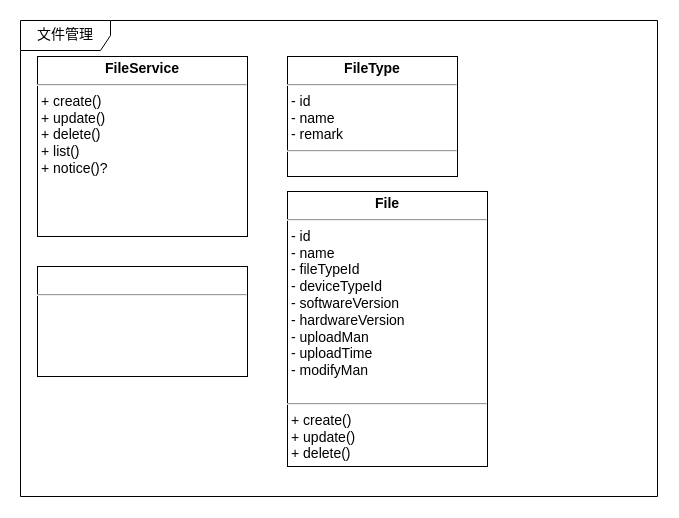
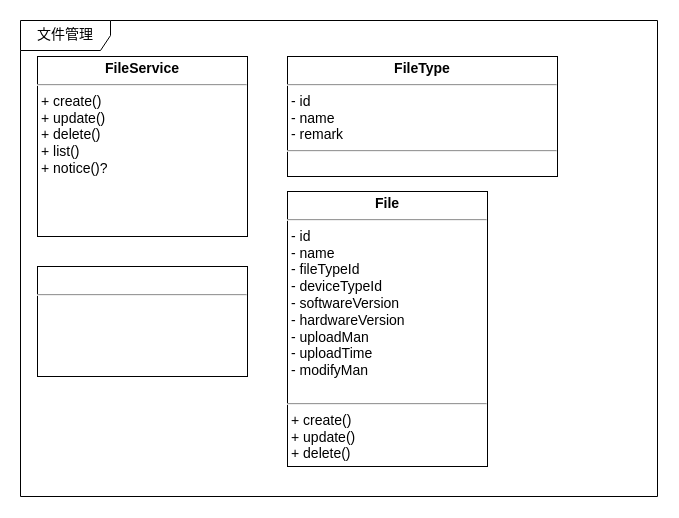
  <mxCell id="0" />
  <mxCell id="1" parent="0" />
  <mxCell id="2" value="文件管理" style="shape=umlFrame;whiteSpace=wrap;html=1;rounded=0;shadow=0;comic=0;labelBackgroundColor=none;strokeColor=#000000;strokeWidth=1;fillColor=#ffffff;fontFamily=Verdana;fontSize=14;fontColor=#000000;align=center;width=90;height=30;" parent="1" vertex="1"><mxGeometry x="20" y="20" width="637" height="476" as="geometry" /></mxCell>
  <mxCell id="3" value="&lt;p style=&quot;margin: 4px 0px 0px ; text-align: center ; font-size: 14px&quot;&gt;&lt;b&gt;FileService&lt;/b&gt;&lt;/p&gt;&lt;hr style=&quot;font-size: 14px&quot;&gt;&lt;p style=&quot;margin: 0px 0px 0px 4px ; font-size: 14px&quot;&gt;+ create()&lt;/p&gt;&lt;p style=&quot;margin: 0px 0px 0px 4px ; font-size: 14px&quot;&gt;+ update()&lt;/p&gt;&lt;p style=&quot;margin: 0px 0px 0px 4px ; font-size: 14px&quot;&gt;+ delete()&lt;/p&gt;&lt;p style=&quot;margin: 0px 0px 0px 4px ; font-size: 14px&quot;&gt;+ list()&lt;/p&gt;&lt;p style=&quot;margin: 0px 0px 0px 4px ; font-size: 14px&quot;&gt;+ notice()?&lt;/p&gt;" style="verticalAlign=top;align=left;overflow=fill;fontSize=14;fontFamily=Helvetica;html=1;" parent="1" vertex="1"><mxGeometry x="37" y="56" width="210" height="180" as="geometry" /></mxCell>
  <mxCell id="4" value="&lt;p style=&quot;margin: 4px 0px 0px ; text-align: center ; font-size: 14px&quot;&gt;&lt;br&gt;&lt;/p&gt;&lt;hr style=&quot;font-size: 14px&quot;&gt;&lt;p style=&quot;margin: 0px 0px 0px 4px ; font-size: 14px&quot;&gt;&lt;br&gt;&lt;/p&gt;" style="verticalAlign=top;align=left;overflow=fill;fontSize=14;fontFamily=Helvetica;html=1;" parent="1" vertex="1"><mxGeometry x="37" y="266" width="210" height="110" as="geometry" /></mxCell>
  <mxCell id="5" value="&lt;p style=&quot;margin: 4px 0px 0px ; text-align: center ; font-size: 14px&quot;&gt;&lt;b&gt;File&lt;/b&gt;&lt;br&gt;&lt;/p&gt;&lt;hr style=&quot;font-size: 14px&quot;&gt;&lt;p style=&quot;margin: 0px 0px 0px 4px ; font-size: 14px&quot;&gt;- id&lt;/p&gt;&lt;p style=&quot;margin: 0px 0px 0px 4px ; font-size: 14px&quot;&gt;- name&lt;/p&gt;&lt;p style=&quot;margin: 0px 0px 0px 4px ; font-size: 14px&quot;&gt;- fileTypeId&lt;/p&gt;&lt;p style=&quot;margin: 0px 0px 0px 4px ; font-size: 14px&quot;&gt;- deviceTypeId&lt;/p&gt;&lt;p style=&quot;margin: 0px 0px 0px 4px ; font-size: 14px&quot;&gt;- softwareVersion&lt;/p&gt;&lt;p style=&quot;margin: 0px 0px 0px 4px ; font-size: 14px&quot;&gt;- hardwareVersion&lt;/p&gt;&lt;p style=&quot;margin: 0px 0px 0px 4px ; font-size: 14px&quot;&gt;- uploadMan&lt;/p&gt;&lt;p style=&quot;margin: 0px 0px 0px 4px ; font-size: 14px&quot;&gt;- uploadTime&lt;/p&gt;&lt;p style=&quot;margin: 0px 0px 0px 4px ; font-size: 14px&quot;&gt;- modifyMan&lt;/p&gt;&lt;p style=&quot;margin: 0px 0px 0px 4px ; font-size: 14px&quot;&gt;&lt;br&gt;&lt;/p&gt;&lt;hr style=&quot;font-size: 14px&quot;&gt;&lt;p style=&quot;margin: 0px 0px 0px 4px ; font-size: 14px&quot;&gt;+ create()&lt;/p&gt;&lt;p style=&quot;margin: 0px 0px 0px 4px ; font-size: 14px&quot;&gt;+ update()&lt;/p&gt;&lt;p style=&quot;margin: 0px 0px 0px 4px ; font-size: 14px&quot;&gt;+ delete()&lt;/p&gt;" style="verticalAlign=top;align=left;overflow=fill;fontSize=14;fontFamily=Helvetica;html=1;" vertex="1" parent="1"><mxGeometry x="287" y="191" width="200" height="275" as="geometry" /></mxCell>
- <mxCell id="6" value="&lt;p style=&quot;margin: 4px 0px 0px ; text-align: center ; font-size: 14px&quot;&gt;&lt;b&gt;FileType&lt;/b&gt;&lt;br&gt;&lt;/p&gt;&lt;hr style=&quot;font-size: 14px&quot;&gt;&lt;p style=&quot;margin: 0px 0px 0px 4px ; font-size: 14px&quot;&gt;- id&lt;/p&gt;&lt;p style=&quot;margin: 0px 0px 0px 4px ; font-size: 14px&quot;&gt;- name&lt;/p&gt;&lt;p style=&quot;margin: 0px 0px 0px 4px ; font-size: 14px&quot;&gt;- remark&lt;/p&gt;&lt;hr style=&quot;font-size: 14px&quot;&gt;&lt;p style=&quot;margin: 0px 0px 0px 4px ; font-size: 14px&quot;&gt;&lt;br&gt;&lt;/p&gt;" style="verticalAlign=top;align=left;overflow=fill;fontSize=14;fontFamily=Helvetica;html=1;" vertex="1" parent="1"><mxGeometry x="287" y="56" width="170" height="120" as="geometry" /></mxCell>
+ <mxCell id="6" value="&lt;p style=&quot;margin: 4px 0px 0px ; text-align: center ; font-size: 14px&quot;&gt;&lt;b&gt;FileType&lt;/b&gt;&lt;br&gt;&lt;/p&gt;&lt;hr style=&quot;font-size: 14px&quot;&gt;&lt;p style=&quot;margin: 0px 0px 0px 4px ; font-size: 14px&quot;&gt;- id&lt;/p&gt;&lt;p style=&quot;margin: 0px 0px 0px 4px ; font-size: 14px&quot;&gt;- name&lt;/p&gt;&lt;p style=&quot;margin: 0px 0px 0px 4px ; font-size: 14px&quot;&gt;- remark&lt;/p&gt;&lt;hr style=&quot;font-size: 14px&quot;&gt;&lt;p style=&quot;margin: 0px 0px 0px 4px ; font-size: 14px&quot;&gt;&lt;br&gt;&lt;/p&gt;" style="verticalAlign=top;align=left;overflow=fill;fontSize=14;fontFamily=Helvetica;html=1;" vertex="1" parent="1"><mxGeometry x="287" y="56" width="270" height="120" as="geometry" /></mxCell>
